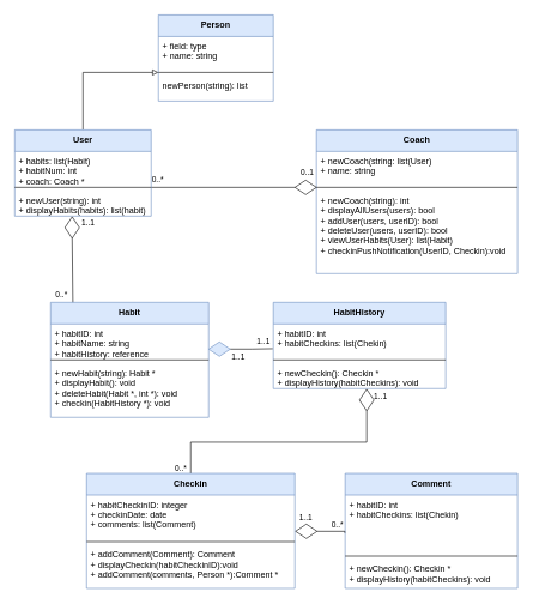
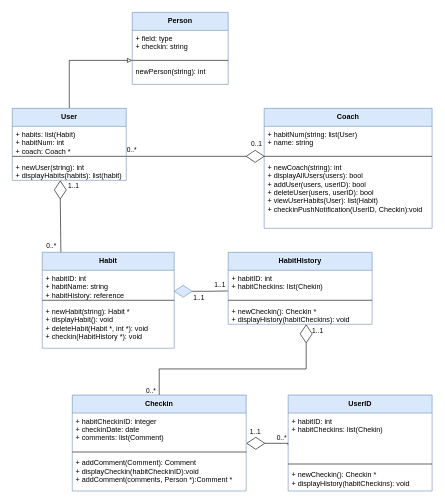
  <mxCell id="0" />
  <mxCell id="1" parent="0" />
  <mxCell id="2" value="Person" style="swimlane;fontStyle=1;align=center;verticalAlign=top;childLayout=stackLayout;horizontal=1;startSize=30;horizontalStack=0;resizeParent=1;resizeParentMax=0;resizeLast=0;collapsible=1;marginBottom=0;fillColor=#dae8fc;strokeColor=#6c8ebf;" vertex="1" parent="1"><mxGeometry x="220" y="20" width="160" height="120" as="geometry" /></mxCell>
- <mxCell id="3" value="+ field: type&#10;+ name: string" style="text;strokeColor=none;fillColor=none;align=left;verticalAlign=top;spacingLeft=4;spacingRight=4;overflow=hidden;rotatable=0;points=[[0,0.5],[1,0.5]];portConstraint=eastwest;" vertex="1" parent="2"><mxGeometry y="30" width="160" height="45" as="geometry" /></mxCell>
+ <mxCell id="3" value="+ field: type&#10;+ checkin: string" style="text;strokeColor=none;fillColor=none;align=left;verticalAlign=top;spacingLeft=4;spacingRight=4;overflow=hidden;rotatable=0;points=[[0,0.5],[1,0.5]];portConstraint=eastwest;" vertex="1" parent="2"><mxGeometry y="30" width="160" height="45" as="geometry" /></mxCell>
  <mxCell id="4" value="" style="line;strokeWidth=1;fillColor=none;align=left;verticalAlign=middle;spacingTop=-1;spacingLeft=3;spacingRight=3;rotatable=0;labelPosition=right;points=[];portConstraint=eastwest;" vertex="1" parent="2"><mxGeometry y="75" width="160" height="10" as="geometry" /></mxCell>
- <mxCell id="5" value="newPerson(string): list" style="text;strokeColor=none;fillColor=none;align=left;verticalAlign=top;spacingLeft=4;spacingRight=4;overflow=hidden;rotatable=0;points=[[0,0.5],[1,0.5]];portConstraint=eastwest;" vertex="1" parent="2"><mxGeometry y="85" width="160" height="35" as="geometry" /></mxCell>
+ <mxCell id="5" value="newPerson(string): int" style="text;strokeColor=none;fillColor=none;align=left;verticalAlign=top;spacingLeft=4;spacingRight=4;overflow=hidden;rotatable=0;points=[[0,0.5],[1,0.5]];portConstraint=eastwest;" vertex="1" parent="2"><mxGeometry y="85" width="160" height="35" as="geometry" /></mxCell>
  <mxCell id="6" value="Coach" style="swimlane;fontStyle=1;align=center;verticalAlign=top;childLayout=stackLayout;horizontal=1;startSize=30;horizontalStack=0;resizeParent=1;resizeParentMax=0;resizeLast=0;collapsible=1;marginBottom=0;fillColor=#dae8fc;strokeColor=#6c8ebf;" vertex="1" parent="1"><mxGeometry x="440" y="180" width="280" height="200" as="geometry" /></mxCell>
- <mxCell id="7" value="+ newCoach(string: list(User)&#10;+ name: string" style="text;strokeColor=none;fillColor=none;align=left;verticalAlign=top;spacingLeft=4;spacingRight=4;overflow=hidden;rotatable=0;points=[[0,0.5],[1,0.5]];portConstraint=eastwest;" vertex="1" parent="6"><mxGeometry y="30" width="280" height="45" as="geometry" /></mxCell>
+ <mxCell id="7" value="+ habitNum(string: list(User)&#10;+ name: string" style="text;strokeColor=none;fillColor=none;align=left;verticalAlign=top;spacingLeft=4;spacingRight=4;overflow=hidden;rotatable=0;points=[[0,0.5],[1,0.5]];portConstraint=eastwest;" vertex="1" parent="6"><mxGeometry y="30" width="280" height="45" as="geometry" /></mxCell>
  <mxCell id="8" value="" style="line;strokeWidth=1;fillColor=none;align=left;verticalAlign=middle;spacingTop=-1;spacingLeft=3;spacingRight=3;rotatable=0;labelPosition=right;points=[];portConstraint=eastwest;" vertex="1" parent="6"><mxGeometry y="75" width="280" height="10" as="geometry" /></mxCell>
  <mxCell id="9" value="+ newCoach(string): int&#10;+ displayAllUsers(users): bool&#10;+ addUser(users, userID): bool&#10;+ deleteUser(users, userID): bool&#10;+ viewUserHabits(User): list(Habit)&#10;+ checkinPushNotification(UserID, Checkin):void&#10;" style="text;strokeColor=none;fillColor=none;align=left;verticalAlign=top;spacingLeft=4;spacingRight=4;overflow=hidden;rotatable=0;points=[[0,0.5],[1,0.5]];portConstraint=eastwest;" vertex="1" parent="6"><mxGeometry y="85" width="280" height="115" as="geometry" /></mxCell>
  <mxCell id="10" style="edgeStyle=orthogonalEdgeStyle;rounded=0;orthogonalLoop=1;jettySize=auto;html=1;exitX=0;exitY=0.5;exitDx=0;exitDy=0;entryX=1;entryY=-0.143;entryDx=0;entryDy=0;entryPerimeter=0;endArrow=none;endFill=0;" edge="1" parent="1" source="13" target="18"><mxGeometry relative="1" as="geometry" /></mxCell>
  <mxCell id="11" value="0..*" style="edgeLabel;html=1;align=center;verticalAlign=middle;resizable=0;points=[];" vertex="1" connectable="0" parent="10"><mxGeometry x="0.728" y="-4" relative="1" as="geometry"><mxPoint x="-19" y="-6" as="offset" /></mxGeometry></mxCell>
  <mxCell id="12" value="0..1" style="edgeLabel;html=1;align=center;verticalAlign=middle;resizable=0;points=[];" vertex="1" connectable="0" parent="10"><mxGeometry x="-0.88" y="-3" relative="1" as="geometry"><mxPoint x="28" y="-17" as="offset" /></mxGeometry></mxCell>
  <mxCell id="13" value="" style="rhombus;" vertex="1" parent="1"><mxGeometry x="410" y="250" width="30" height="20" as="geometry" /></mxCell>
  <mxCell id="14" style="edgeStyle=orthogonalEdgeStyle;rounded=0;orthogonalLoop=1;jettySize=auto;html=1;exitX=0.5;exitY=0;exitDx=0;exitDy=0;entryX=0;entryY=0.5;entryDx=0;entryDy=0;entryPerimeter=0;endArrow=block;endFill=0;" edge="1" parent="1" source="15" target="4"><mxGeometry relative="1" as="geometry" /></mxCell>
  <mxCell id="15" value="User" style="swimlane;fontStyle=1;align=center;verticalAlign=top;childLayout=stackLayout;horizontal=1;startSize=30;horizontalStack=0;resizeParent=1;resizeParentMax=0;resizeLast=0;collapsible=1;marginBottom=0;fillColor=#dae8fc;strokeColor=#6c8ebf;" vertex="1" parent="1"><mxGeometry x="20" y="180" width="190" height="120" as="geometry" /></mxCell>
  <mxCell id="16" value="+ habits: list(Habit)&#10;+ habitNum: int&#10;+ coach: Coach *" style="text;strokeColor=none;fillColor=none;align=left;verticalAlign=top;spacingLeft=4;spacingRight=4;overflow=hidden;rotatable=0;points=[[0,0.5],[1,0.5]];portConstraint=eastwest;" vertex="1" parent="15"><mxGeometry y="30" width="190" height="45" as="geometry" /></mxCell>
  <mxCell id="17" value="" style="line;strokeWidth=1;fillColor=none;align=left;verticalAlign=middle;spacingTop=-1;spacingLeft=3;spacingRight=3;rotatable=0;labelPosition=right;points=[];portConstraint=eastwest;" vertex="1" parent="15"><mxGeometry y="75" width="190" height="10" as="geometry" /></mxCell>
  <mxCell id="18" value="+ newUser(string): int&#10;+ displayHabits(habits): list(habit)" style="text;strokeColor=none;fillColor=none;align=left;verticalAlign=top;spacingLeft=4;spacingRight=4;overflow=hidden;rotatable=0;points=[[0,0.5],[1,0.5]];portConstraint=eastwest;" vertex="1" parent="15"><mxGeometry y="85" width="190" height="35" as="geometry" /></mxCell>
  <mxCell id="19" style="edgeStyle=orthogonalEdgeStyle;rounded=0;orthogonalLoop=1;jettySize=auto;html=1;exitX=1;exitY=0.5;exitDx=0;exitDy=0;entryX=0.141;entryY=0.006;entryDx=0;entryDy=0;entryPerimeter=0;endArrow=none;endFill=0;" edge="1" parent="1" source="22" target="23"><mxGeometry relative="1" as="geometry"><Array as="points"><mxPoint x="100" y="421" /></Array></mxGeometry></mxCell>
  <mxCell id="20" value="0..*" style="edgeLabel;html=1;align=center;verticalAlign=middle;resizable=0;points=[];" vertex="1" connectable="0" parent="19"><mxGeometry x="0.857" relative="1" as="geometry"><mxPoint x="-16" y="-5" as="offset" /></mxGeometry></mxCell>
  <mxCell id="21" value="1..1" style="edgeLabel;html=1;align=center;verticalAlign=middle;resizable=0;points=[];" vertex="1" connectable="0" parent="19"><mxGeometry x="-0.767" y="2" relative="1" as="geometry"><mxPoint x="19" y="-31" as="offset" /></mxGeometry></mxCell>
  <mxCell id="22" value="" style="rhombus;rotation=90;" vertex="1" parent="1"><mxGeometry x="85" y="306" width="30" height="20" as="geometry" /></mxCell>
  <mxCell id="23" value="Habit" style="swimlane;fontStyle=1;align=center;verticalAlign=top;childLayout=stackLayout;horizontal=1;startSize=30;horizontalStack=0;resizeParent=1;resizeParentMax=0;resizeLast=0;collapsible=1;marginBottom=0;fillColor=#dae8fc;strokeColor=#6c8ebf;" vertex="1" parent="1"><mxGeometry x="70" y="420" width="220" height="160" as="geometry" /></mxCell>
  <mxCell id="24" value="+ habitID: int&#10;+ habitName: string&#10;+ habitHistory: reference" style="text;strokeColor=none;fillColor=none;align=left;verticalAlign=top;spacingLeft=4;spacingRight=4;overflow=hidden;rotatable=0;points=[[0,0.5],[1,0.5]];portConstraint=eastwest;" vertex="1" parent="23"><mxGeometry y="30" width="220" height="45" as="geometry" /></mxCell>
  <mxCell id="25" value="" style="line;strokeWidth=1;fillColor=none;align=left;verticalAlign=middle;spacingTop=-1;spacingLeft=3;spacingRight=3;rotatable=0;labelPosition=right;points=[];portConstraint=eastwest;" vertex="1" parent="23"><mxGeometry y="75" width="220" height="10" as="geometry" /></mxCell>
  <mxCell id="26" value="+ newHabit(string): Habit *&#10;+ displayHabit(): void&#10;+ deleteHabit(Habit *, int *): void&#10;+ checkin(HabitHistory *): void" style="text;strokeColor=none;fillColor=none;align=left;verticalAlign=top;spacingLeft=4;spacingRight=4;overflow=hidden;rotatable=0;points=[[0,0.5],[1,0.5]];portConstraint=eastwest;" vertex="1" parent="23"><mxGeometry y="85" width="220" height="75" as="geometry" /></mxCell>
  <mxCell id="27" style="edgeStyle=orthogonalEdgeStyle;rounded=0;orthogonalLoop=1;jettySize=auto;html=1;exitX=0;exitY=0.5;exitDx=0;exitDy=0;entryX=-0.003;entryY=0.765;entryDx=0;entryDy=0;entryPerimeter=0;endArrow=none;endFill=0;" edge="1" parent="1" source="30" target="32"><mxGeometry relative="1" as="geometry" /></mxCell>
  <mxCell id="28" value="1..1" style="edgeLabel;html=1;align=center;verticalAlign=middle;resizable=0;points=[];" vertex="1" connectable="0" parent="27"><mxGeometry x="-0.833" y="1" relative="1" as="geometry"><mxPoint x="5" y="11" as="offset" /></mxGeometry></mxCell>
  <mxCell id="29" value="1..1" style="edgeLabel;html=1;align=center;verticalAlign=middle;resizable=0;points=[];" vertex="1" connectable="0" parent="27"><mxGeometry x="0.618" y="2" relative="1" as="geometry"><mxPoint x="-2" y="-9" as="offset" /></mxGeometry></mxCell>
  <mxCell id="30" value="" style="rhombus;rotation=-180;fillColor=#dae8fc;strokeColor=#6c8ebf;" vertex="1" parent="1"><mxGeometry x="290" y="475" width="30" height="20" as="geometry" /></mxCell>
  <mxCell id="31" value="HabitHistory" style="swimlane;fontStyle=1;align=center;verticalAlign=top;childLayout=stackLayout;horizontal=1;startSize=30;horizontalStack=0;resizeParent=1;resizeParentMax=0;resizeLast=0;collapsible=1;marginBottom=0;fillColor=#dae8fc;strokeColor=#6c8ebf;" vertex="1" parent="1"><mxGeometry x="380" y="420" width="240" height="120" as="geometry" /></mxCell>
  <mxCell id="32" value="+ habitID: int&#10;+ habitCheckins: list(Chekin)" style="text;strokeColor=none;fillColor=none;align=left;verticalAlign=top;spacingLeft=4;spacingRight=4;overflow=hidden;rotatable=0;points=[[0,0.5],[1,0.5]];portConstraint=eastwest;" vertex="1" parent="31"><mxGeometry y="30" width="240" height="45" as="geometry" /></mxCell>
  <mxCell id="33" value="" style="line;strokeWidth=1;fillColor=none;align=left;verticalAlign=middle;spacingTop=-1;spacingLeft=3;spacingRight=3;rotatable=0;labelPosition=right;points=[];portConstraint=eastwest;" vertex="1" parent="31"><mxGeometry y="75" width="240" height="10" as="geometry" /></mxCell>
  <mxCell id="34" value="+ newCheckin(): Checkin *&#10;+ displayHistory(habitCheckins): void&#10;" style="text;strokeColor=none;fillColor=none;align=left;verticalAlign=top;spacingLeft=4;spacingRight=4;overflow=hidden;rotatable=0;points=[[0,0.5],[1,0.5]];portConstraint=eastwest;" vertex="1" parent="31"><mxGeometry y="85" width="240" height="35" as="geometry" /></mxCell>
  <mxCell id="35" style="edgeStyle=orthogonalEdgeStyle;rounded=0;orthogonalLoop=1;jettySize=auto;html=1;exitX=0.5;exitY=0;exitDx=0;exitDy=0;endArrow=none;endFill=0;entryX=1;entryY=0.5;entryDx=0;entryDy=0;" edge="1" parent="1" source="38" target="42"><mxGeometry relative="1" as="geometry"><mxPoint x="510" y="580" as="targetPoint" /></mxGeometry></mxCell>
  <mxCell id="36" value="1..1" style="edgeLabel;html=1;align=center;verticalAlign=middle;resizable=0;points=[];" vertex="1" connectable="0" parent="35"><mxGeometry x="0.605" y="-2" relative="1" as="geometry"><mxPoint x="41" y="-66" as="offset" /></mxGeometry></mxCell>
  <mxCell id="37" value="0..*" style="edgeLabel;html=1;align=center;verticalAlign=middle;resizable=0;points=[];" vertex="1" connectable="0" parent="35"><mxGeometry x="-0.244" relative="1" as="geometry"><mxPoint x="-96" y="36" as="offset" /></mxGeometry></mxCell>
  <mxCell id="38" value="Checkin" style="swimlane;fontStyle=1;align=center;verticalAlign=top;childLayout=stackLayout;horizontal=1;startSize=30;horizontalStack=0;resizeParent=1;resizeParentMax=0;resizeLast=0;collapsible=1;marginBottom=0;fillColor=#dae8fc;strokeColor=#6c8ebf;" vertex="1" parent="1"><mxGeometry x="120" y="658" width="290" height="160" as="geometry" /></mxCell>
  <mxCell id="39" value="+ habitCheckinID: integer&#10;+ checkinDate: date&#10;+ comments: list(Comment)" style="text;strokeColor=none;fillColor=none;align=left;verticalAlign=top;spacingLeft=4;spacingRight=4;overflow=hidden;rotatable=0;points=[[0,0.5],[1,0.5]];portConstraint=eastwest;" vertex="1" parent="38"><mxGeometry y="30" width="290" height="60" as="geometry" /></mxCell>
  <mxCell id="40" value="" style="line;strokeWidth=1;fillColor=none;align=left;verticalAlign=middle;spacingTop=-1;spacingLeft=3;spacingRight=3;rotatable=0;labelPosition=right;points=[];portConstraint=eastwest;" vertex="1" parent="38"><mxGeometry y="90" width="290" height="10" as="geometry" /></mxCell>
  <mxCell id="41" value="+ addComment(Comment): Comment&#10;+ displayCheckin(habitCheckinID):void&#10;+ addComment(comments, Person *):Comment *" style="text;strokeColor=none;fillColor=none;align=left;verticalAlign=top;spacingLeft=4;spacingRight=4;overflow=hidden;rotatable=0;points=[[0,0.5],[1,0.5]];portConstraint=eastwest;" vertex="1" parent="38"><mxGeometry y="100" width="290" height="60" as="geometry" /></mxCell>
  <mxCell id="42" value="" style="rhombus;rotation=90;" vertex="1" parent="1"><mxGeometry x="495" y="546" width="30" height="20" as="geometry" /></mxCell>
- <mxCell id="43" value="Comment" style="swimlane;fontStyle=1;align=center;verticalAlign=top;childLayout=stackLayout;horizontal=1;startSize=30;horizontalStack=0;resizeParent=1;resizeParentMax=0;resizeLast=0;collapsible=1;marginBottom=0;fillColor=#dae8fc;strokeColor=#6c8ebf;" vertex="1" parent="1"><mxGeometry x="480" y="658" width="240" height="160" as="geometry" /></mxCell>
+ <mxCell id="43" value="UserID" style="swimlane;fontStyle=1;align=center;verticalAlign=top;childLayout=stackLayout;horizontal=1;startSize=30;horizontalStack=0;resizeParent=1;resizeParentMax=0;resizeLast=0;collapsible=1;marginBottom=0;fillColor=#dae8fc;strokeColor=#6c8ebf;" vertex="1" parent="1"><mxGeometry x="480" y="658" width="240" height="160" as="geometry" /></mxCell>
  <mxCell id="44" value="+ habitID: int&#10;+ habitCheckins: list(Chekin)" style="text;strokeColor=none;fillColor=none;align=left;verticalAlign=top;spacingLeft=4;spacingRight=4;overflow=hidden;rotatable=0;points=[[0,0.5],[1,0.5]];portConstraint=eastwest;" vertex="1" parent="43"><mxGeometry y="30" width="240" height="80" as="geometry" /></mxCell>
  <mxCell id="45" value="" style="line;strokeWidth=1;fillColor=none;align=left;verticalAlign=middle;spacingTop=-1;spacingLeft=3;spacingRight=3;rotatable=0;labelPosition=right;points=[];portConstraint=eastwest;" vertex="1" parent="43"><mxGeometry y="110" width="240" height="10" as="geometry" /></mxCell>
  <mxCell id="46" value="+ newCheckin(): Checkin *&#10;+ displayHistory(habitCheckins): void&#10;" style="text;strokeColor=none;fillColor=none;align=left;verticalAlign=top;spacingLeft=4;spacingRight=4;overflow=hidden;rotatable=0;points=[[0,0.5],[1,0.5]];portConstraint=eastwest;" vertex="1" parent="43"><mxGeometry y="120" width="240" height="40" as="geometry" /></mxCell>
  <mxCell id="47" style="edgeStyle=orthogonalEdgeStyle;rounded=0;orthogonalLoop=1;jettySize=auto;html=1;exitX=0;exitY=0.5;exitDx=0;exitDy=0;entryX=-0.002;entryY=0.66;entryDx=0;entryDy=0;entryPerimeter=0;endArrow=none;endFill=0;" edge="1" parent="1" source="50" target="44"><mxGeometry relative="1" as="geometry" /></mxCell>
  <mxCell id="48" value="0..*" style="edgeLabel;html=1;align=center;verticalAlign=middle;resizable=0;points=[];" vertex="1" connectable="0" parent="47"><mxGeometry x="-0.216" y="1" relative="1" as="geometry"><mxPoint x="11" y="-9" as="offset" /></mxGeometry></mxCell>
  <mxCell id="49" value="1..1" style="edgeLabel;html=1;align=center;verticalAlign=middle;resizable=0;points=[];" vertex="1" connectable="0" parent="47"><mxGeometry x="-0.542" y="-1" relative="1" as="geometry"><mxPoint x="-26" y="-21" as="offset" /></mxGeometry></mxCell>
  <mxCell id="50" value="" style="rhombus;rotation=-180;" vertex="1" parent="1"><mxGeometry x="411" y="728.5" width="30" height="20" as="geometry" /></mxCell>
